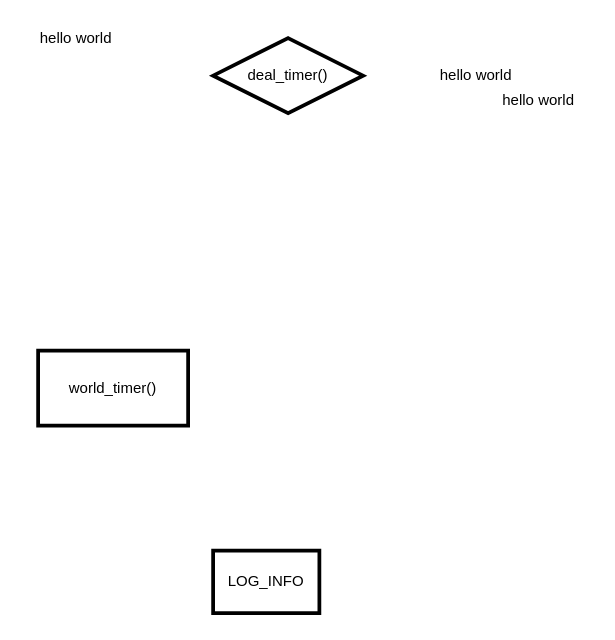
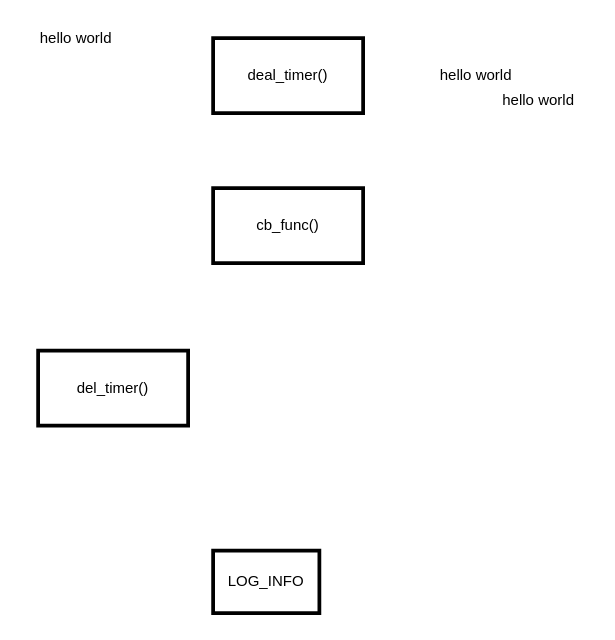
  <mxCell id="0" />
  <mxCell id="1" parent="0" />
- <mxCell id="2" value="deal_timer()" style="rhombus;whiteSpace=wrap;html=1;strokeColor=#000000;strokeWidth=3;" parent="1" vertex="1"><mxGeometry x="170" y="30" width="120" height="60" as="geometry" /></mxCell>
+ <mxCell id="2" value="deal_timer()" style="whiteSpace=wrap;html=1;strokeColor=#000000;strokeWidth=3;" parent="1" vertex="1"><mxGeometry x="170" y="30" width="120" height="60" as="geometry" /></mxCell>
  <mxCell id="3" value="hello world" style="text;html=1;align=center;verticalAlign=middle;resizable=0;points=[];autosize=1;strokeColor=none;fillColor=none;fontColor=#000000;" parent="1" vertex="1"><mxGeometry x="390" y="70" width="80" height="20" as="geometry" /></mxCell>
  <mxCell id="4" value="hello world" style="text;html=1;align=center;verticalAlign=middle;resizable=0;points=[];autosize=1;strokeColor=none;fillColor=none;fontColor=#000000;" parent="1" vertex="1"><mxGeometry x="340" y="50" width="80" height="20" as="geometry" /></mxCell>
  <mxCell id="5" value="hello world" style="text;html=1;align=center;verticalAlign=middle;resizable=0;points=[];autosize=1;strokeColor=none;fillColor=none;fontColor=#000000;" parent="1" vertex="1"><mxGeometry x="20" y="20" width="80" height="20" as="geometry" /></mxCell>
- <mxCell id="7" value="world_timer()" style="whiteSpace=wrap;html=1;strokeColor=#000000;strokeWidth=3;" vertex="1" parent="1"><mxGeometry x="30" y="280" width="120" height="60" as="geometry" /></mxCell>
+ <mxCell id="6" value="cb_func()" style="whiteSpace=wrap;html=1;strokeColor=#000000;strokeWidth=3;" vertex="1" parent="1"><mxGeometry x="170" y="150" width="120" height="60" as="geometry" /></mxCell>
+ <mxCell id="7" value="del_timer()" style="whiteSpace=wrap;html=1;strokeColor=#000000;strokeWidth=3;" vertex="1" parent="1"><mxGeometry x="30" y="280" width="120" height="60" as="geometry" /></mxCell>
  <mxCell id="8" value="LOG_INFO" style="whiteSpace=wrap;html=1;strokeColor=#000000;strokeWidth=3;" vertex="1" parent="1"><mxGeometry x="170" y="440" width="85" height="50" as="geometry" /></mxCell>
